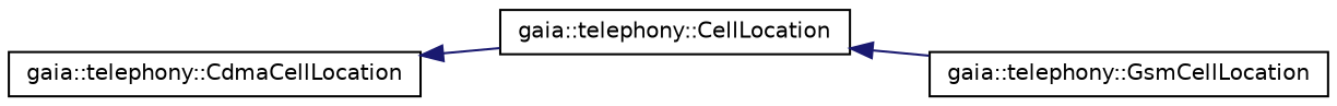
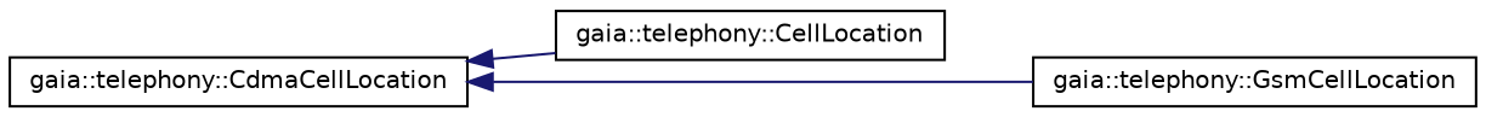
  digraph {
    rankdir=LR
    node [color=black fillcolor=white fontname=Helvetica fontsize=10 shape=record style=filled]
    edge [color=midnightblue dir=back fontname=Helvetica fontsize=10 labelfontname=Helvetica labelfontsize=10 style=solid]
    n1 [height=0.2 label="gaia::telephony::CellLocation" width=0.4]
    n2 [height=0.2 label="gaia::telephony::GsmCellLocation" width=0.4]
    n3 [height=0.2 label="gaia::telephony::CdmaCellLocation" width=0.4]
-   n1 -> n2
+   n3 -> n2
    n3 -> n1
  }
